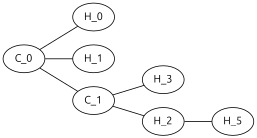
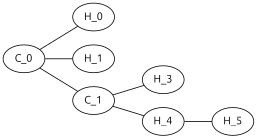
  graph {
    fontname=Ubuntu
    rankdir=LR
    node [fontname=Ubuntu]
    edge [fontname=Ubuntu type=s]
    C_0
    H_0
    H_1
    C_1
    H_3
-   H_4 [label=H_2]
+   H_4
    H_5
    C_0 -- H_0
    C_0 -- H_1
    C_0 -- C_1
    C_1 -- H_3
    C_1 -- H_4
    H_4 -- H_5
  }
